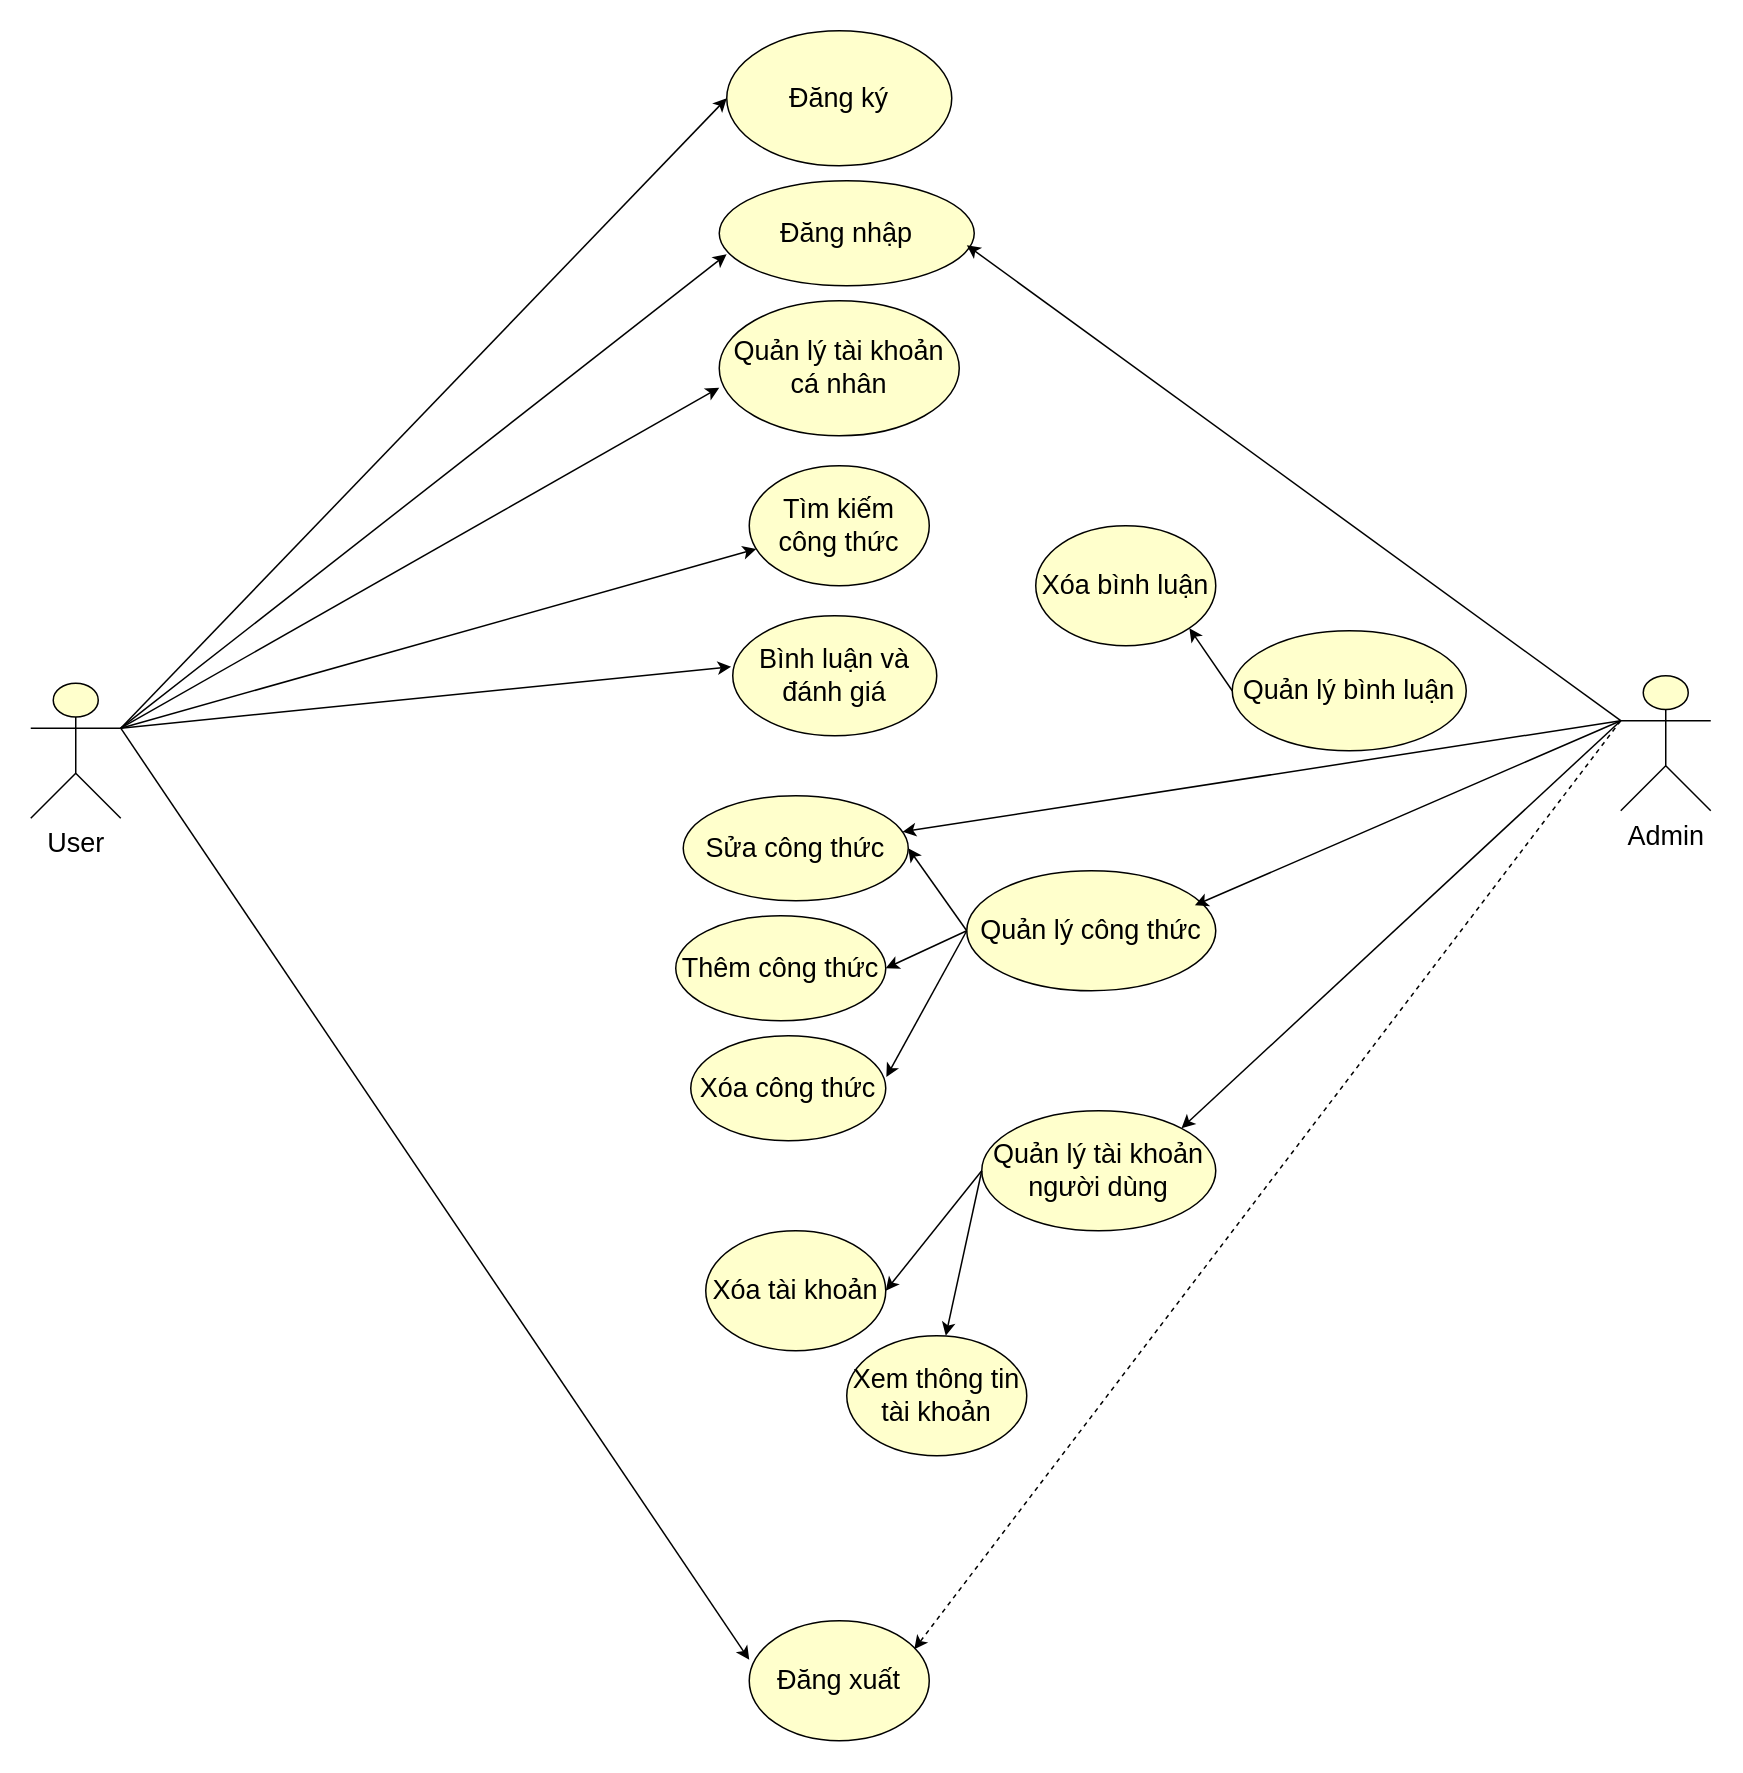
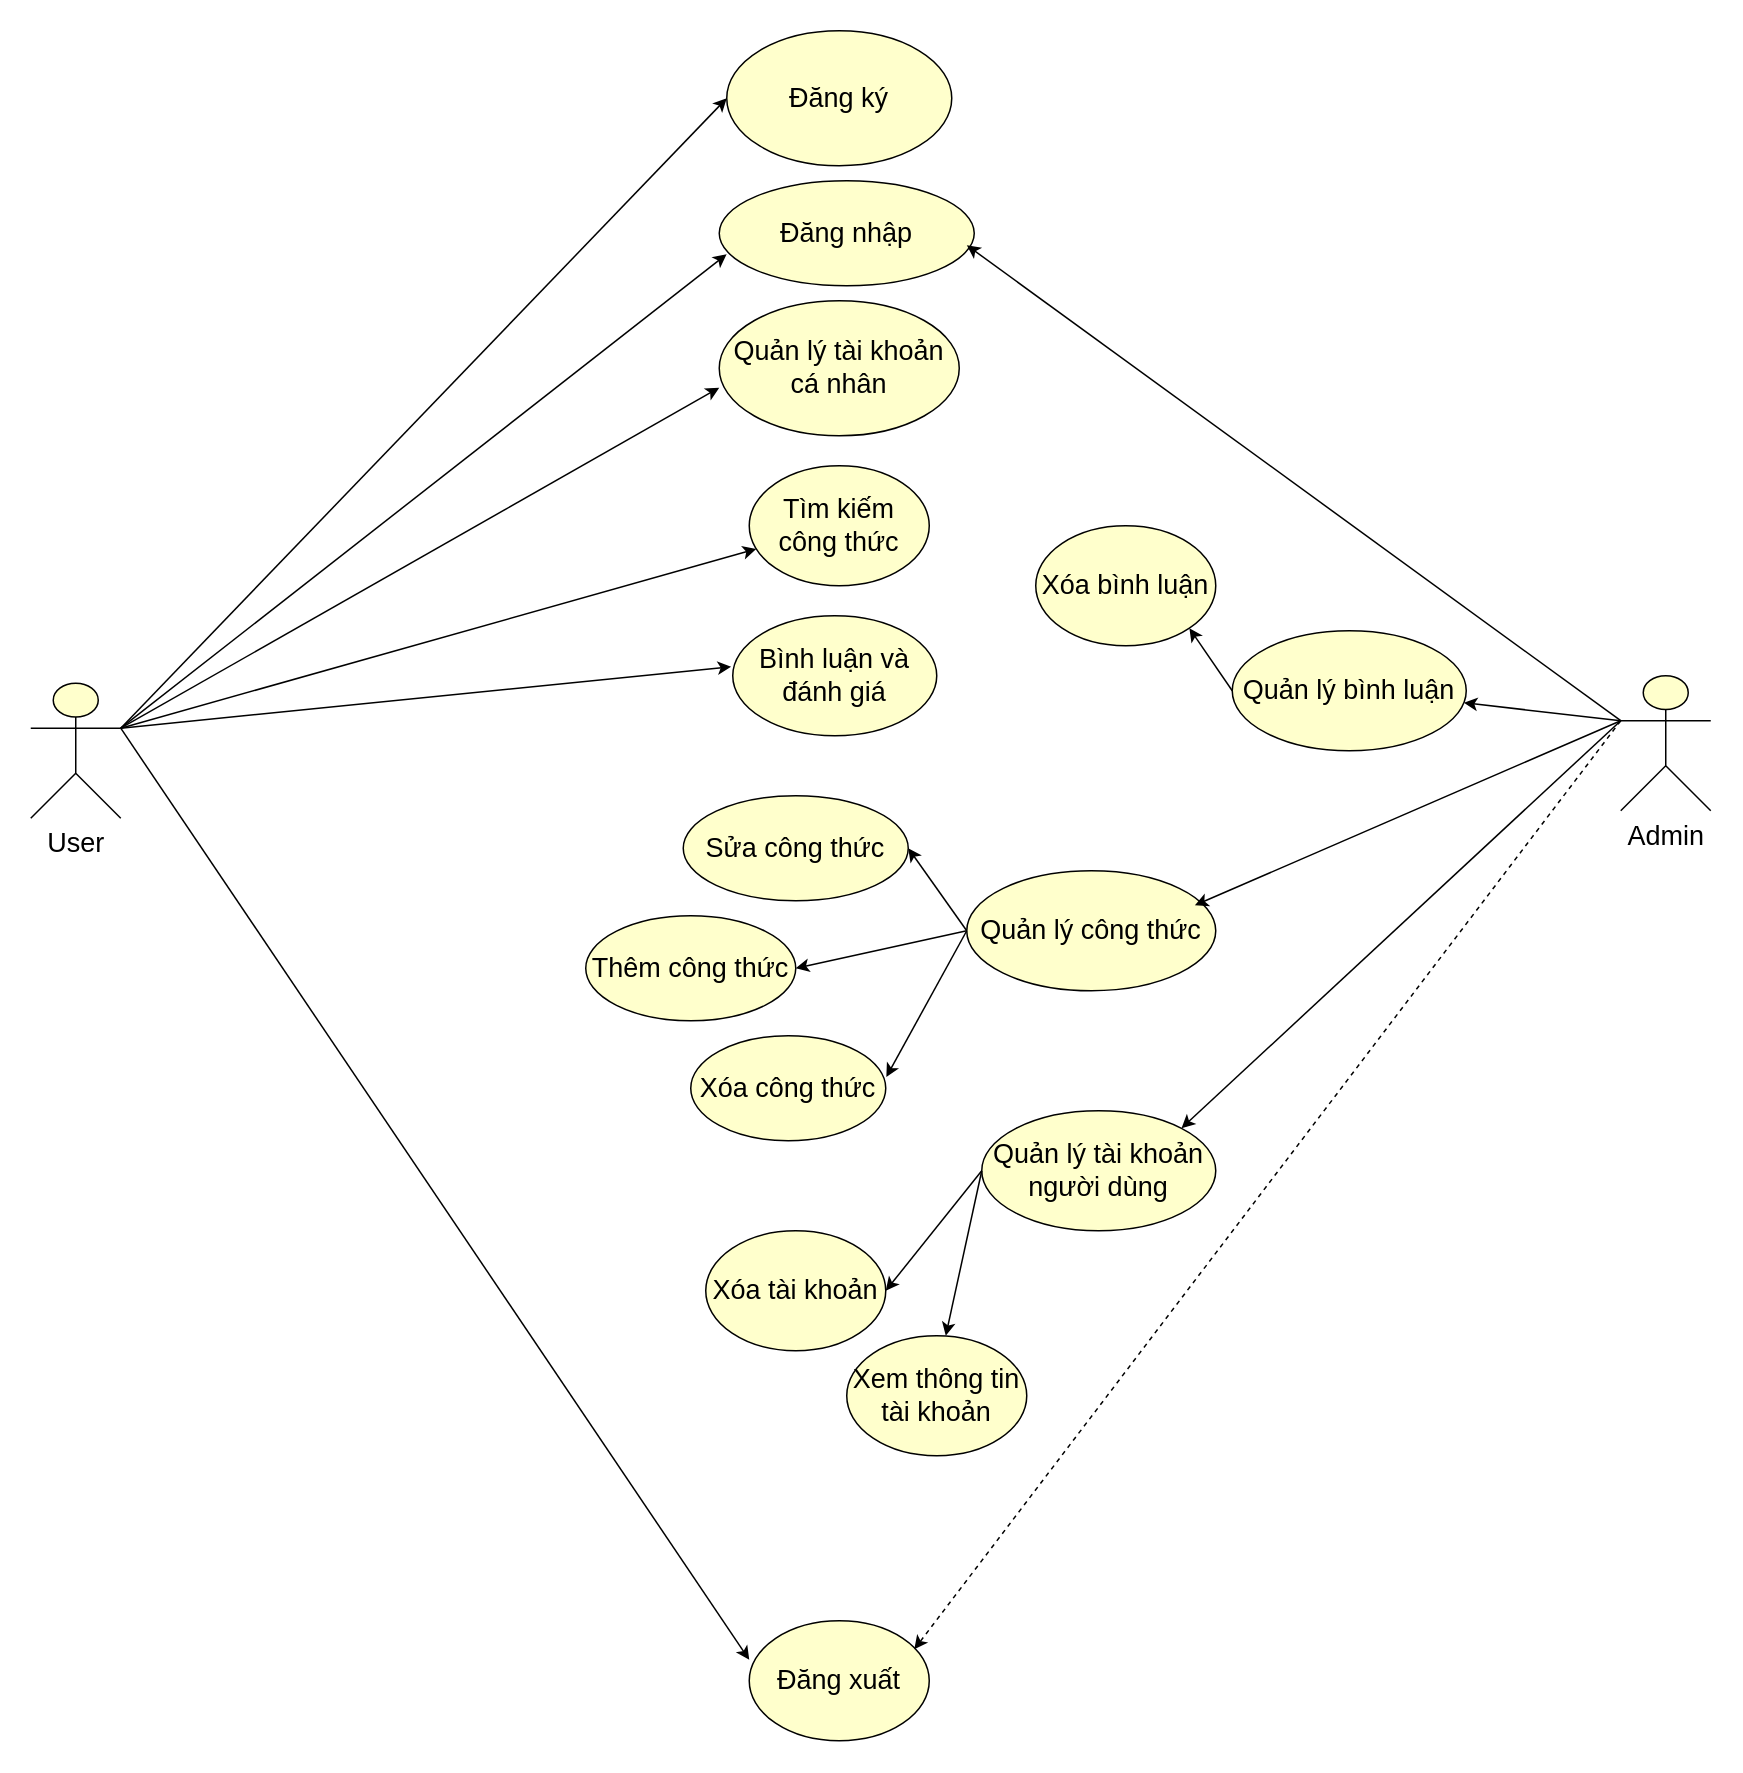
  <mxCell id="0" />
  <mxCell id="1" parent="0" />
  <mxCell id="2" value="&lt;font style=&quot;font-size: 18px;&quot;&gt;User&lt;/font&gt;" style="shape=umlActor;verticalLabelPosition=bottom;verticalAlign=top;html=1;outlineConnect=0;fillColor=#FFFFCC;" parent="1" vertex="1"><mxGeometry x="20" y="455" width="60" height="90" as="geometry" /></mxCell>
  <mxCell id="3" value="&lt;font style=&quot;font-size: 18px;&quot;&gt;Tìm kiếm công thức&lt;/font&gt;" style="ellipse;whiteSpace=wrap;html=1;fillColor=#FFFFCC;" parent="1" vertex="1"><mxGeometry x="499" y="310" width="120" height="80" as="geometry" /></mxCell>
  <mxCell id="4" value="&lt;font style=&quot;font-size: 18px;&quot;&gt;Quản lý tài khoản cá nhân&lt;/font&gt;" style="ellipse;whiteSpace=wrap;html=1;fillColor=#FFFFCC;" parent="1" vertex="1"><mxGeometry x="479" y="200" width="160" height="90" as="geometry" /></mxCell>
  <mxCell id="5" value="&lt;font style=&quot;font-size: 18px;&quot;&gt;Quản lý công thức&lt;/font&gt;" style="ellipse;whiteSpace=wrap;html=1;fillColor=#FFFFCC;" parent="1" vertex="1"><mxGeometry x="644" y="580" width="166" height="80" as="geometry" /></mxCell>
  <mxCell id="6" value="&lt;font style=&quot;font-size: 18px;&quot;&gt;Đăng xuất&lt;/font&gt;" style="ellipse;whiteSpace=wrap;html=1;fillColor=#FFFFCC;" parent="1" vertex="1"><mxGeometry x="499" y="1080" width="120" height="80" as="geometry" /></mxCell>
  <mxCell id="7" value="&lt;font style=&quot;font-size: 18px;&quot;&gt;Bình luận và đánh giá&lt;/font&gt;" style="ellipse;whiteSpace=wrap;html=1;fillColor=#FFFFCC;" parent="1" vertex="1"><mxGeometry x="488" y="410" width="136" height="80" as="geometry" /></mxCell>
  <mxCell id="8" value="&lt;font style=&quot;font-size: 18px;&quot;&gt;Quản lý bình luận&lt;/font&gt;" style="ellipse;whiteSpace=wrap;html=1;fillColor=#FFFFCC;" parent="1" vertex="1"><mxGeometry x="821" y="420" width="156" height="80" as="geometry" /></mxCell>
  <mxCell id="9" value="&lt;font style=&quot;font-size: 18px;&quot;&gt;Đăng nhập&lt;/font&gt;" style="ellipse;whiteSpace=wrap;html=1;fillColor=#FFFFCC;" parent="1" vertex="1"><mxGeometry x="479" y="120" width="170" height="70" as="geometry" /></mxCell>
  <mxCell id="10" value="&lt;font style=&quot;font-size: 18px;&quot;&gt;Admin&lt;/font&gt;&lt;div&gt;&lt;br&gt;&lt;/div&gt;" style="shape=umlActor;verticalLabelPosition=bottom;verticalAlign=top;html=1;outlineConnect=0;fillColor=#FFFFCC;" parent="1" vertex="1"><mxGeometry x="1080" y="450" width="60" height="90" as="geometry" /></mxCell>
  <mxCell id="11" value="&lt;font style=&quot;font-size: 18px;&quot;&gt;Quản lý tài khoản người dùng&lt;/font&gt;" style="ellipse;whiteSpace=wrap;html=1;fillColor=#FFFFCC;" parent="1" vertex="1"><mxGeometry x="654" y="740" width="156" height="80" as="geometry" /></mxCell>
  <mxCell id="12" value="&lt;font style=&quot;font-size: 18px;&quot;&gt;Đăng ký&lt;/font&gt;" style="ellipse;whiteSpace=wrap;html=1;fillColor=#FFFFCC;" parent="1" vertex="1"><mxGeometry x="484" y="20" width="150" height="90" as="geometry" /></mxCell>
  <mxCell id="13" value="" style="endArrow=classic;html=1;rounded=0;entryX=0;entryY=0.5;entryDx=0;entryDy=0;exitX=1;exitY=0.333;exitDx=0;exitDy=0;exitPerimeter=0;fillColor=#FFFFCC;" parent="1" source="2" target="12" edge="1"><mxGeometry width="50" height="50" relative="1" as="geometry"><mxPoint x="190" y="480" as="sourcePoint" /><mxPoint x="210" y="320" as="targetPoint" /></mxGeometry></mxCell>
  <mxCell id="14" value="" style="endArrow=classic;html=1;rounded=0;entryX=0.029;entryY=0.7;entryDx=0;entryDy=0;entryPerimeter=0;exitX=1;exitY=0.333;exitDx=0;exitDy=0;exitPerimeter=0;fillColor=#FFFFCC;" parent="1" source="2" target="9" edge="1"><mxGeometry width="50" height="50" relative="1" as="geometry"><mxPoint x="240" y="470" as="sourcePoint" /><mxPoint x="210" y="440" as="targetPoint" /></mxGeometry></mxCell>
  <mxCell id="15" value="" style="endArrow=classic;html=1;rounded=0;entryX=0;entryY=0.644;entryDx=0;entryDy=0;entryPerimeter=0;exitX=1;exitY=0.333;exitDx=0;exitDy=0;exitPerimeter=0;fillColor=#FFFFCC;" parent="1" source="2" target="4" edge="1"><mxGeometry width="50" height="50" relative="1" as="geometry"><mxPoint x="250" y="480" as="sourcePoint" /><mxPoint x="320" y="410" as="targetPoint" /></mxGeometry></mxCell>
  <mxCell id="16" value="" style="endArrow=classic;html=1;rounded=0;exitX=1;exitY=0.333;exitDx=0;exitDy=0;exitPerimeter=0;fillColor=#FFFFCC;" parent="1" source="2" target="3" edge="1"><mxGeometry width="50" height="50" relative="1" as="geometry"><mxPoint x="280" y="490" as="sourcePoint" /><mxPoint x="500" y="390" as="targetPoint" /></mxGeometry></mxCell>
  <mxCell id="17" value="" style="endArrow=classic;html=1;rounded=0;entryX=-0.008;entryY=0.425;entryDx=0;entryDy=0;entryPerimeter=0;exitX=1;exitY=0.333;exitDx=0;exitDy=0;exitPerimeter=0;fillColor=#FFFFCC;" parent="1" source="2" target="7" edge="1"><mxGeometry width="50" height="50" relative="1" as="geometry"><mxPoint x="270" y="500" as="sourcePoint" /><mxPoint x="320" y="500" as="targetPoint" /></mxGeometry></mxCell>
  <mxCell id="18" value="" style="endArrow=classic;html=1;rounded=0;entryX=0.971;entryY=0.614;entryDx=0;entryDy=0;entryPerimeter=0;exitX=0;exitY=0.333;exitDx=0;exitDy=0;exitPerimeter=0;fillColor=#FFFFCC;" parent="1" source="10" target="9" edge="1"><mxGeometry width="50" height="50" relative="1" as="geometry"><mxPoint x="810" y="380" as="sourcePoint" /><mxPoint x="860" y="330" as="targetPoint" /></mxGeometry></mxCell>
  <mxCell id="19" value="" style="endArrow=classic;html=1;rounded=0;entryX=0;entryY=0.325;entryDx=0;entryDy=0;entryPerimeter=0;exitX=1;exitY=0.333;exitDx=0;exitDy=0;exitPerimeter=0;fillColor=#FFFFCC;" parent="1" source="2" target="6" edge="1"><mxGeometry width="50" height="50" relative="1" as="geometry"><mxPoint x="260" y="550" as="sourcePoint" /><mxPoint x="290" y="580" as="targetPoint" /></mxGeometry></mxCell>
- <mxCell id="20" value="" style="endArrow=classic;html=1;rounded=0;exitX=0;exitY=0.333;exitDx=0;exitDy=0;exitPerimeter=0;fillColor=#FFFFCC;" parent="1" source="10" target="26" edge="1"><mxGeometry width="50" height="50" relative="1" as="geometry"><mxPoint x="790" y="540" as="sourcePoint" /><mxPoint x="840" y="490" as="targetPoint" /></mxGeometry></mxCell>
+ <mxCell id="20" value="" style="endArrow=classic;html=1;rounded=0;exitX=0;exitY=0.333;exitDx=0;exitDy=0;exitPerimeter=0;fillColor=#FFFFCC;" parent="1" source="10" target="8" edge="1"><mxGeometry width="50" height="50" relative="1" as="geometry"><mxPoint x="790" y="540" as="sourcePoint" /><mxPoint x="840" y="490" as="targetPoint" /></mxGeometry></mxCell>
  <mxCell id="21" value="" style="endArrow=classic;html=1;rounded=0;exitX=0;exitY=0.333;exitDx=0;exitDy=0;exitPerimeter=0;entryX=0.916;entryY=0.288;entryDx=0;entryDy=0;entryPerimeter=0;fillColor=#FFFFCC;" parent="1" source="10" target="5" edge="1"><mxGeometry width="50" height="50" relative="1" as="geometry"><mxPoint x="830" y="610" as="sourcePoint" /><mxPoint x="880" y="560" as="targetPoint" /></mxGeometry></mxCell>
  <mxCell id="22" value="" style="endArrow=classic;html=1;rounded=0;exitX=0;exitY=0.333;exitDx=0;exitDy=0;exitPerimeter=0;entryX=1;entryY=0;entryDx=0;entryDy=0;fillColor=#FFFFCC;" parent="1" source="10" target="11" edge="1"><mxGeometry width="50" height="50" relative="1" as="geometry"><mxPoint x="910" y="490" as="sourcePoint" /><mxPoint x="760" y="690" as="targetPoint" /></mxGeometry></mxCell>
  <mxCell id="23" value="" style="endArrow=classic;html=1;rounded=0;entryX=0.917;entryY=0.238;entryDx=0;entryDy=0;entryPerimeter=0;exitX=0;exitY=0.333;exitDx=0;exitDy=0;exitPerimeter=0;fillColor=#FFFFCC;dashed=1;" parent="1" source="10" target="6" edge="1"><mxGeometry width="50" height="50" relative="1" as="geometry"><mxPoint x="890" y="560" as="sourcePoint" /><mxPoint x="900" y="650" as="targetPoint" /></mxGeometry></mxCell>
  <mxCell id="24" value="&lt;font style=&quot;font-size: 18px;&quot;&gt;Xóa bình luận&lt;/font&gt;" style="ellipse;whiteSpace=wrap;html=1;fillColor=#FFFFCC;" vertex="1" parent="1"><mxGeometry x="690" y="350" width="120" height="80" as="geometry" /></mxCell>
  <mxCell id="25" value="" style="endArrow=classic;html=1;rounded=0;exitX=0;exitY=0.5;exitDx=0;exitDy=0;entryX=1;entryY=1;entryDx=0;entryDy=0;" edge="1" parent="1" source="8" target="24"><mxGeometry width="50" height="50" relative="1" as="geometry"><mxPoint x="530" y="720" as="sourcePoint" /><mxPoint x="770" y="480" as="targetPoint" /></mxGeometry></mxCell>
  <mxCell id="26" value="&lt;font style=&quot;font-size: 18px;&quot;&gt;Sửa công thức&lt;/font&gt;" style="ellipse;whiteSpace=wrap;html=1;fillColor=#FFFFCC;" vertex="1" parent="1"><mxGeometry x="455" y="530" width="150" height="70" as="geometry" /></mxCell>
  <mxCell id="27" value="&lt;font style=&quot;font-size: 18px;&quot;&gt;Xóa công thức&lt;/font&gt;" style="ellipse;whiteSpace=wrap;html=1;fillColor=#FFFFCC;" vertex="1" parent="1"><mxGeometry x="460" y="690" width="130" height="70" as="geometry" /></mxCell>
- <mxCell id="28" value="&lt;font style=&quot;font-size: 18px;&quot;&gt;Thêm công thức&lt;/font&gt;" style="ellipse;whiteSpace=wrap;html=1;fillColor=#FFFFCC;" vertex="1" parent="1"><mxGeometry x="450" y="610" width="140" height="70" as="geometry" /></mxCell>
+ <mxCell id="28" value="&lt;font style=&quot;font-size: 18px;&quot;&gt;Thêm công thức&lt;/font&gt;" style="ellipse;whiteSpace=wrap;html=1;fillColor=#FFFFCC;" vertex="1" parent="1"><mxGeometry x="390" y="610" width="140" height="70" as="geometry" /></mxCell>
  <mxCell id="29" value="" style="endArrow=classic;html=1;rounded=0;exitX=0;exitY=0.5;exitDx=0;exitDy=0;entryX=1;entryY=0.5;entryDx=0;entryDy=0;" edge="1" parent="1" source="5" target="26"><mxGeometry width="50" height="50" relative="1" as="geometry"><mxPoint x="560" y="660" as="sourcePoint" /><mxPoint x="630" y="570" as="targetPoint" /></mxGeometry></mxCell>
  <mxCell id="30" value="" style="endArrow=classic;html=1;rounded=0;exitX=0;exitY=0.5;exitDx=0;exitDy=0;entryX=1;entryY=0.5;entryDx=0;entryDy=0;" edge="1" parent="1" source="5" target="28"><mxGeometry width="50" height="50" relative="1" as="geometry"><mxPoint x="590" y="670" as="sourcePoint" /><mxPoint x="600" y="640" as="targetPoint" /></mxGeometry></mxCell>
  <mxCell id="31" value="" style="endArrow=classic;html=1;rounded=0;exitX=0;exitY=0.5;exitDx=0;exitDy=0;entryX=1.003;entryY=0.393;entryDx=0;entryDy=0;entryPerimeter=0;" edge="1" parent="1" source="5" target="27"><mxGeometry width="50" height="50" relative="1" as="geometry"><mxPoint x="580" y="690" as="sourcePoint" /><mxPoint x="610" y="700" as="targetPoint" /></mxGeometry></mxCell>
  <mxCell id="32" value="&lt;font style=&quot;font-size: 18px;&quot;&gt;Xóa tài khoản&lt;/font&gt;" style="ellipse;whiteSpace=wrap;html=1;fillColor=#FFFFCC;" vertex="1" parent="1"><mxGeometry x="470" y="820" width="120" height="80" as="geometry" /></mxCell>
  <mxCell id="33" value="" style="endArrow=classic;html=1;rounded=0;exitX=0;exitY=0.5;exitDx=0;exitDy=0;entryX=1;entryY=0.5;entryDx=0;entryDy=0;" edge="1" parent="1" source="11" target="32"><mxGeometry width="50" height="50" relative="1" as="geometry"><mxPoint x="630" y="880" as="sourcePoint" /><mxPoint x="680" y="830" as="targetPoint" /></mxGeometry></mxCell>
  <mxCell id="34" value="&lt;font style=&quot;font-size: 18px;&quot;&gt;Xem thông tin tài khoản&lt;/font&gt;" style="ellipse;whiteSpace=wrap;html=1;fillColor=#FFFFCC;" vertex="1" parent="1"><mxGeometry x="564" y="890" width="120" height="80" as="geometry" /></mxCell>
  <mxCell id="35" value="" style="endArrow=classic;html=1;rounded=0;exitX=0;exitY=0.5;exitDx=0;exitDy=0;entryX=0.55;entryY=0;entryDx=0;entryDy=0;entryPerimeter=0;" edge="1" parent="1" source="11" target="34"><mxGeometry width="50" height="50" relative="1" as="geometry"><mxPoint x="600" y="770" as="sourcePoint" /><mxPoint x="650" y="870" as="targetPoint" /></mxGeometry></mxCell>
